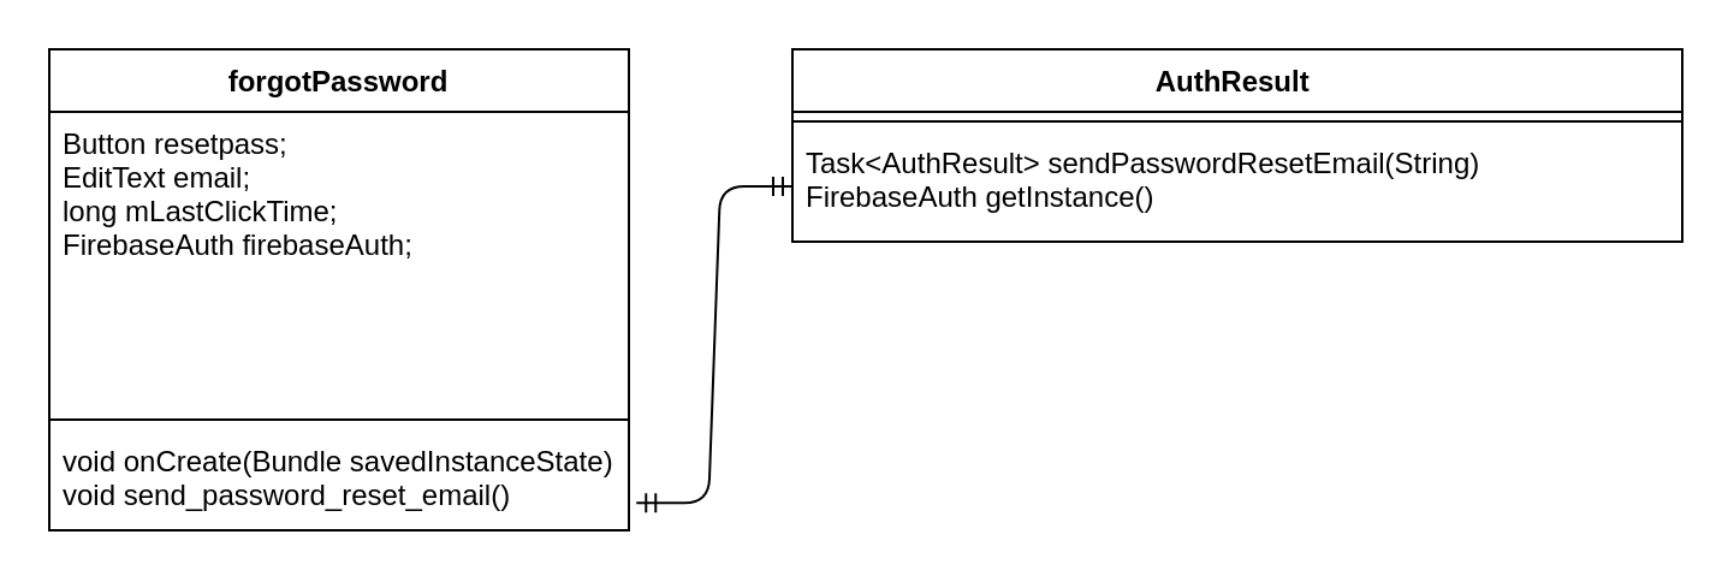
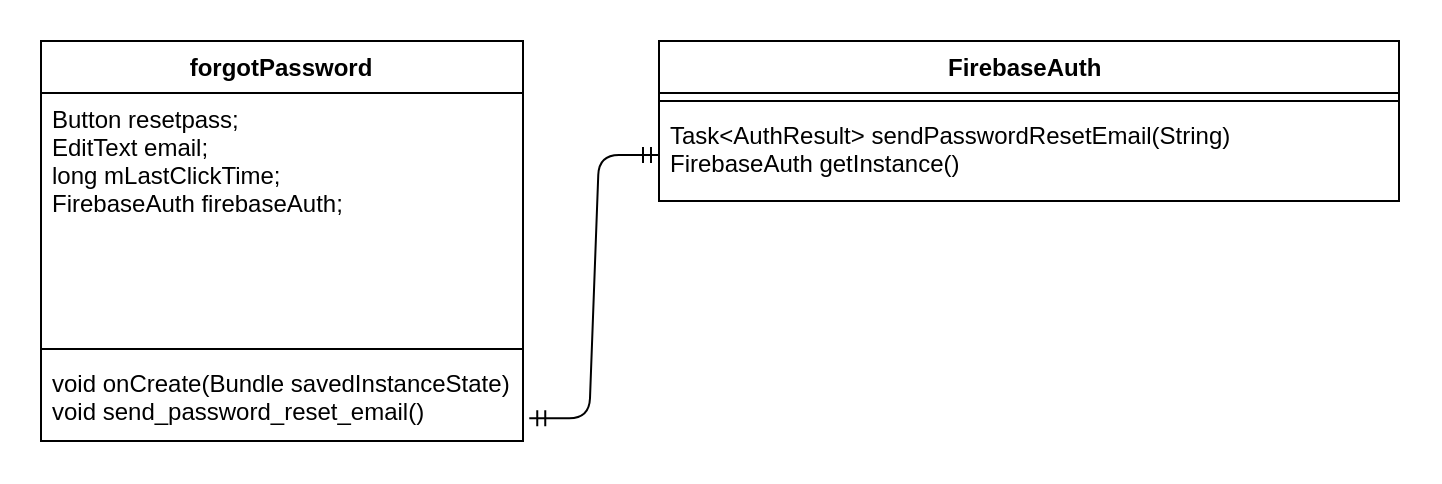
  <mxCell id="0" />
  <mxCell id="1" parent="0" />
  <mxCell id="2" value="forgotPassword" style="swimlane;fontStyle=1;align=center;verticalAlign=top;childLayout=stackLayout;horizontal=1;startSize=26;horizontalStack=0;resizeParent=1;resizeParentMax=0;resizeLast=0;collapsible=1;marginBottom=0;" vertex="1" parent="1"><mxGeometry x="20" y="20" width="241" height="200" as="geometry" /></mxCell>
  <mxCell id="3" value="Button resetpass;&#10;EditText email;&#10;long mLastClickTime;&#10;FirebaseAuth firebaseAuth;&#10;" style="text;strokeColor=none;fillColor=none;align=left;verticalAlign=top;spacingLeft=4;spacingRight=4;overflow=hidden;rotatable=0;points=[[0,0.5],[1,0.5]];portConstraint=eastwest;" vertex="1" parent="2"><mxGeometry y="26" width="241" height="124" as="geometry" /></mxCell>
  <mxCell id="4" value="" style="line;strokeWidth=1;fillColor=none;align=left;verticalAlign=middle;spacingTop=-1;spacingLeft=3;spacingRight=3;rotatable=0;labelPosition=right;points=[];portConstraint=eastwest;" vertex="1" parent="2"><mxGeometry y="150" width="241" height="8" as="geometry" /></mxCell>
  <mxCell id="5" value="void onCreate(Bundle savedInstanceState)&#10;void send_password_reset_email()&#10;" style="text;strokeColor=none;fillColor=none;align=left;verticalAlign=top;spacingLeft=4;spacingRight=4;overflow=hidden;rotatable=0;points=[[0,0.5],[1,0.5]];portConstraint=eastwest;" vertex="1" parent="2"><mxGeometry y="158" width="241" height="42" as="geometry" /></mxCell>
- <mxCell id="6" value="AuthResult " style="swimlane;fontStyle=1;align=center;verticalAlign=top;childLayout=stackLayout;horizontal=1;startSize=26;horizontalStack=0;resizeParent=1;resizeParentMax=0;resizeLast=0;collapsible=1;marginBottom=0;" vertex="1" parent="1"><mxGeometry x="329" y="20" width="370" height="80" as="geometry" /></mxCell>
+ <mxCell id="6" value="FirebaseAuth " style="swimlane;fontStyle=1;align=center;verticalAlign=top;childLayout=stackLayout;horizontal=1;startSize=26;horizontalStack=0;resizeParent=1;resizeParentMax=0;resizeLast=0;collapsible=1;marginBottom=0;" vertex="1" parent="1"><mxGeometry x="329" y="20" width="370" height="80" as="geometry" /></mxCell>
  <mxCell id="7" value="" style="line;strokeWidth=1;fillColor=none;align=left;verticalAlign=middle;spacingTop=-1;spacingLeft=3;spacingRight=3;rotatable=0;labelPosition=right;points=[];portConstraint=eastwest;" vertex="1" parent="6"><mxGeometry y="26" width="370" height="8" as="geometry" /></mxCell>
  <mxCell id="8" value="Task&lt;AuthResult&gt; sendPasswordResetEmail(String)&#10;FirebaseAuth getInstance()&#10;&#10;" style="text;strokeColor=none;fillColor=none;align=left;verticalAlign=top;spacingLeft=4;spacingRight=4;overflow=hidden;rotatable=0;points=[[0,0.5],[1,0.5]];portConstraint=eastwest;" vertex="1" parent="6"><mxGeometry y="34" width="370" height="46" as="geometry" /></mxCell>
  <mxCell id="9" value="" style="edgeStyle=entityRelationEdgeStyle;fontSize=12;html=1;endArrow=ERmandOne;startArrow=ERmandOne;exitX=1.013;exitY=0.729;exitDx=0;exitDy=0;exitPerimeter=0;entryX=0;entryY=0.5;entryDx=0;entryDy=0;" edge="1" parent="1" source="5" target="8"><mxGeometry width="100" height="100" relative="1" as="geometry"><mxPoint x="281" y="260" as="sourcePoint" /><mxPoint x="381" y="160" as="targetPoint" /></mxGeometry></mxCell>
